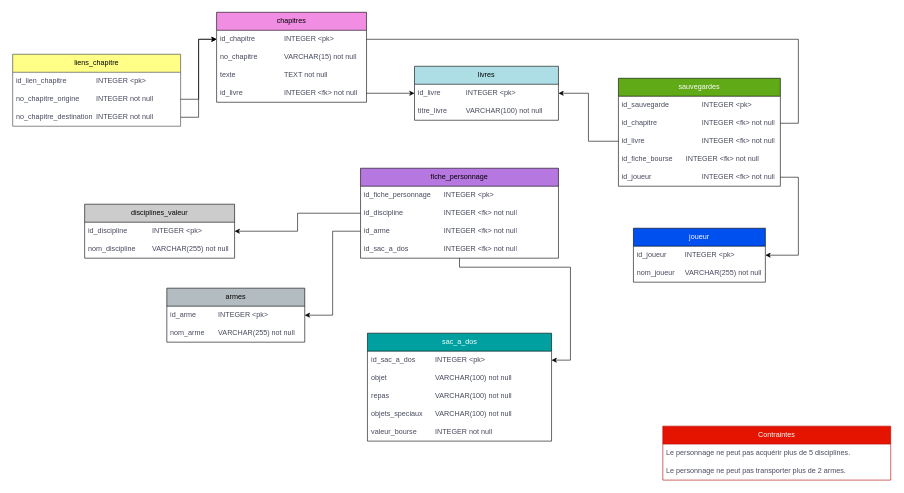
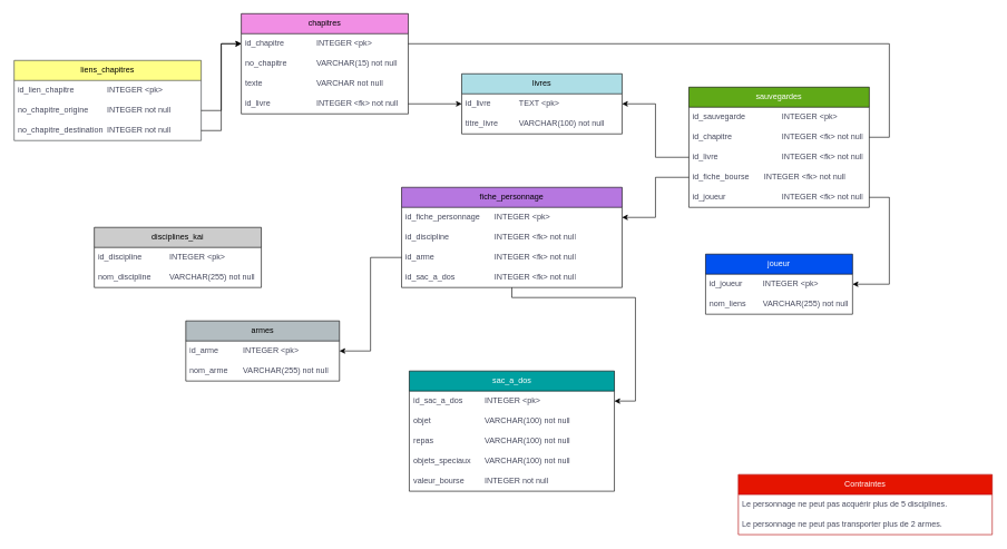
  <mxCell id="0" />
  <mxCell id="1" parent="0" />
  <mxCell id="2" value="chapitres" style="swimlane;fontStyle=0;childLayout=stackLayout;horizontal=1;startSize=30;horizontalStack=0;resizeParent=1;resizeParentMax=0;resizeLast=0;collapsible=1;marginBottom=0;whiteSpace=wrap;html=1;labelBackgroundColor=none;fillColor=#f18ee4;strokeColor=#000000;" parent="1" vertex="1"><mxGeometry x="360" y="20" width="250" height="150" as="geometry" /></mxCell>
  <mxCell id="3" value="id_chapitre&lt;span style=&quot;white-space: pre;&quot;&gt;&#09;&lt;/span&gt;&lt;span style=&quot;white-space: pre;&quot;&gt;&#09;&lt;/span&gt;INTEGER &amp;lt;pk&amp;gt;" style="text;strokeColor=none;fillColor=none;align=left;verticalAlign=middle;spacingLeft=4;spacingRight=4;overflow=hidden;points=[[0,0.5],[1,0.5]];portConstraint=eastwest;rotatable=0;whiteSpace=wrap;html=1;labelBackgroundColor=none;fontColor=#46495D;" parent="2" vertex="1"><mxGeometry y="30" width="250" height="30" as="geometry" /></mxCell>
  <mxCell id="4" value="no_chapitre&lt;span style=&quot;white-space: pre;&quot;&gt;&#09;&lt;/span&gt;&lt;span style=&quot;white-space: pre;&quot;&gt;&#09;&lt;/span&gt;VARCHAR(15) not null" style="text;strokeColor=none;fillColor=none;align=left;verticalAlign=middle;spacingLeft=4;spacingRight=4;overflow=hidden;points=[[0,0.5],[1,0.5]];portConstraint=eastwest;rotatable=0;whiteSpace=wrap;html=1;labelBackgroundColor=none;fontColor=#46495D;" parent="2" vertex="1"><mxGeometry y="60" width="250" height="30" as="geometry" /></mxCell>
- <mxCell id="5" value="texte&lt;span style=&quot;white-space: pre;&quot;&gt;&#09;&lt;/span&gt;&lt;span style=&quot;white-space: pre;&quot;&gt;&#09;&lt;/span&gt;&lt;span style=&quot;white-space: pre;&quot;&gt;&#09;&lt;/span&gt;TEXT not null" style="text;strokeColor=none;fillColor=none;align=left;verticalAlign=middle;spacingLeft=4;spacingRight=4;overflow=hidden;points=[[0,0.5],[1,0.5]];portConstraint=eastwest;rotatable=0;whiteSpace=wrap;html=1;labelBackgroundColor=none;fontColor=#46495D;" parent="2" vertex="1"><mxGeometry y="90" width="250" height="30" as="geometry" /></mxCell>
+ <mxCell id="5" value="texte&lt;span style=&quot;white-space: pre;&quot;&gt;&#09;&lt;/span&gt;&lt;span style=&quot;white-space: pre;&quot;&gt;&#09;&lt;/span&gt;&lt;span style=&quot;white-space: pre;&quot;&gt;&#09;&lt;/span&gt;VARCHAR not null" style="text;strokeColor=none;fillColor=none;align=left;verticalAlign=middle;spacingLeft=4;spacingRight=4;overflow=hidden;points=[[0,0.5],[1,0.5]];portConstraint=eastwest;rotatable=0;whiteSpace=wrap;html=1;labelBackgroundColor=none;fontColor=#46495D;" parent="2" vertex="1"><mxGeometry y="90" width="250" height="30" as="geometry" /></mxCell>
  <mxCell id="6" value="id_livre&lt;span style=&quot;white-space: pre;&quot;&gt;&#09;&lt;/span&gt;&lt;span style=&quot;white-space: pre;&quot;&gt;&#09;&lt;/span&gt;&lt;span style=&quot;white-space: pre;&quot;&gt;&#09;&lt;/span&gt;INTEGER &amp;lt;fk&amp;gt; not null" style="text;strokeColor=none;fillColor=none;align=left;verticalAlign=middle;spacingLeft=4;spacingRight=4;overflow=hidden;points=[[0,0.5],[1,0.5]];portConstraint=eastwest;rotatable=0;whiteSpace=wrap;html=1;labelBackgroundColor=none;fontColor=#46495D;" parent="2" vertex="1"><mxGeometry y="120" width="250" height="30" as="geometry" /></mxCell>
  <mxCell id="7" value="livres" style="swimlane;fontStyle=0;childLayout=stackLayout;horizontal=1;startSize=30;horizontalStack=0;resizeParent=1;resizeParentMax=0;resizeLast=0;collapsible=1;marginBottom=0;whiteSpace=wrap;html=1;swimlaneFillColor=none;labelBackgroundColor=none;fillColor=#ADDEE6;strokeColor=#000000;" parent="1" vertex="1"><mxGeometry y="110" width="240" height="90" as="geometry" x="690" /></mxCell>
- <mxCell id="8" value="id_livre&lt;span style=&quot;white-space: pre;&quot;&gt;&#09;&lt;/span&gt;&lt;span style=&quot;white-space: pre;&quot;&gt;&#09;&lt;/span&gt;INTEGER &amp;lt;pk&amp;gt;" style="text;strokeColor=none;fillColor=none;align=left;verticalAlign=middle;spacingLeft=4;spacingRight=4;overflow=hidden;points=[[0,0.5],[1,0.5]];portConstraint=eastwest;rotatable=0;whiteSpace=wrap;html=1;labelBackgroundColor=none;fontColor=#46495D;" parent="7" vertex="1"><mxGeometry y="30" width="240" height="30" as="geometry" /></mxCell>
+ <mxCell id="8" value="id_livre&lt;span style=&quot;white-space: pre;&quot;&gt;&#09;&lt;/span&gt;&lt;span style=&quot;white-space: pre;&quot;&gt;&#09;&lt;/span&gt;TEXT &amp;lt;pk&amp;gt;" style="text;strokeColor=none;fillColor=none;align=left;verticalAlign=middle;spacingLeft=4;spacingRight=4;overflow=hidden;points=[[0,0.5],[1,0.5]];portConstraint=eastwest;rotatable=0;whiteSpace=wrap;html=1;labelBackgroundColor=none;fontColor=#46495D;" parent="7" vertex="1"><mxGeometry y="30" width="240" height="30" as="geometry" /></mxCell>
  <mxCell id="9" value="titre_livre&lt;span style=&quot;white-space: pre;&quot;&gt;&#09;&lt;/span&gt;&lt;span style=&quot;white-space: pre;&quot;&gt;&#09;&lt;/span&gt;VARCHAR(100) not null" style="text;strokeColor=none;fillColor=none;align=left;verticalAlign=middle;spacingLeft=4;spacingRight=4;overflow=hidden;points=[[0,0.5],[1,0.5]];portConstraint=eastwest;rotatable=0;whiteSpace=wrap;html=1;labelBackgroundColor=none;fontColor=#46495D;" parent="7" vertex="1"><mxGeometry y="60" width="240" height="30" as="geometry" /></mxCell>
- <mxCell id="10" value="liens_chapitre" style="swimlane;fontStyle=0;childLayout=stackLayout;horizontal=1;startSize=30;horizontalStack=0;resizeParent=1;resizeParentMax=0;resizeLast=0;collapsible=1;marginBottom=0;whiteSpace=wrap;html=1;labelBackgroundColor=none;fillColor=#ffff88;strokeColor=#36393d;" parent="1" vertex="1"><mxGeometry x="20" y="90" width="280" height="120" as="geometry" /></mxCell>
+ <mxCell id="10" value="liens_chapitres" style="swimlane;fontStyle=0;childLayout=stackLayout;horizontal=1;startSize=30;horizontalStack=0;resizeParent=1;resizeParentMax=0;resizeLast=0;collapsible=1;marginBottom=0;whiteSpace=wrap;html=1;labelBackgroundColor=none;fillColor=#ffff88;strokeColor=#36393d;" parent="1" vertex="1"><mxGeometry x="20" y="90" width="280" height="120" as="geometry" /></mxCell>
  <mxCell id="11" value="id_lien_chapitre&lt;span style=&quot;white-space: pre;&quot;&gt;&#09;&lt;/span&gt;&lt;span style=&quot;white-space: pre;&quot;&gt;&#09;&lt;/span&gt;INTEGER &amp;lt;pk&amp;gt;" style="text;strokeColor=none;fillColor=none;align=left;verticalAlign=middle;spacingLeft=4;spacingRight=4;overflow=hidden;points=[[0,0.5],[1,0.5]];portConstraint=eastwest;rotatable=0;whiteSpace=wrap;html=1;labelBackgroundColor=none;fontColor=#46495D;" parent="10" vertex="1"><mxGeometry y="30" width="280" height="30" as="geometry" /></mxCell>
  <mxCell id="12" value="no_chapitre_origine&lt;span style=&quot;white-space: pre;&quot;&gt;&#09;&lt;/span&gt;INTEGER not null" style="text;strokeColor=none;fillColor=none;align=left;verticalAlign=middle;spacingLeft=4;spacingRight=4;overflow=hidden;points=[[0,0.5],[1,0.5]];portConstraint=eastwest;rotatable=0;whiteSpace=wrap;html=1;labelBackgroundColor=none;fontColor=#46495D;" parent="10" vertex="1"><mxGeometry y="60" width="280" height="30" as="geometry" /></mxCell>
  <mxCell id="13" value="no_chapitre_destination&lt;span style=&quot;white-space: pre;&quot;&gt;&#09;&lt;/span&gt;INTEGER not null" style="text;strokeColor=none;fillColor=none;align=left;verticalAlign=middle;spacingLeft=4;spacingRight=4;overflow=hidden;points=[[0,0.5],[1,0.5]];portConstraint=eastwest;rotatable=0;whiteSpace=wrap;html=1;labelBackgroundColor=none;fontColor=#46495D;" parent="10" vertex="1"><mxGeometry y="90" width="280" height="30" as="geometry" /></mxCell>
  <mxCell id="14" value="sauvegardes" style="swimlane;fontStyle=0;childLayout=stackLayout;horizontal=1;startSize=30;horizontalStack=0;resizeParent=1;resizeParentMax=0;resizeLast=0;collapsible=1;marginBottom=0;whiteSpace=wrap;html=1;labelBackgroundColor=none;fillColor=#60a917;strokeColor=#000000;fontColor=#ffffff;" parent="1" vertex="1"><mxGeometry x="1030" y="130" width="270" height="180" as="geometry" /></mxCell>
  <mxCell id="15" value="id_sauvegarde&lt;span style=&quot;white-space: pre;&quot;&gt;&#09;&lt;/span&gt;&lt;span style=&quot;white-space: pre;&quot;&gt;&#09;&lt;/span&gt;INTEGER &amp;lt;pk&amp;gt;" style="text;strokeColor=none;fillColor=none;align=left;verticalAlign=middle;spacingLeft=4;spacingRight=4;overflow=hidden;points=[[0,0.5],[1,0.5]];portConstraint=eastwest;rotatable=0;whiteSpace=wrap;html=1;labelBackgroundColor=none;fontColor=#46495D;" parent="14" vertex="1"><mxGeometry y="30" width="270" height="30" as="geometry" /></mxCell>
  <mxCell id="16" value="id_chapitre&lt;span style=&quot;white-space: pre;&quot;&gt;&#09;&lt;/span&gt;&lt;span style=&quot;white-space: pre;&quot;&gt;&#09;&lt;/span&gt;&lt;span style=&quot;white-space: pre;&quot;&gt;&#09;&lt;/span&gt;INTEGER &amp;lt;fk&amp;gt; not null" style="text;strokeColor=none;fillColor=none;align=left;verticalAlign=middle;spacingLeft=4;spacingRight=4;overflow=hidden;points=[[0,0.5],[1,0.5]];portConstraint=eastwest;rotatable=0;whiteSpace=wrap;html=1;labelBackgroundColor=none;fontColor=#46495D;" parent="14" vertex="1"><mxGeometry y="60" width="270" height="30" as="geometry" /></mxCell>
  <mxCell id="17" value="id_livre&lt;span style=&quot;white-space: pre;&quot;&gt;&#09;&lt;/span&gt;&lt;span style=&quot;white-space: pre;&quot;&gt;&#09;&lt;/span&gt;&lt;span style=&quot;white-space: pre;&quot;&gt;&#09;&lt;/span&gt;&lt;span style=&quot;white-space: pre;&quot;&gt;&#09;&lt;/span&gt;INTEGER &amp;lt;fk&amp;gt; not null" style="text;strokeColor=none;fillColor=none;align=left;verticalAlign=middle;spacingLeft=4;spacingRight=4;overflow=hidden;points=[[0,0.5],[1,0.5]];portConstraint=eastwest;rotatable=0;whiteSpace=wrap;html=1;labelBackgroundColor=none;fontColor=#46495D;" parent="14" vertex="1"><mxGeometry y="90" width="270" height="30" as="geometry" /></mxCell>
  <mxCell id="18" value="id_fiche_bourse&lt;span style=&quot;white-space: pre;&quot;&gt;&#09;&lt;/span&gt;INTEGER &amp;lt;fk&amp;gt; not null" style="text;strokeColor=none;fillColor=none;align=left;verticalAlign=middle;spacingLeft=4;spacingRight=4;overflow=hidden;points=[[0,0.5],[1,0.5]];portConstraint=eastwest;rotatable=0;whiteSpace=wrap;html=1;labelBackgroundColor=none;fontColor=#46495D;" parent="14" vertex="1"><mxGeometry y="120" width="270" height="30" as="geometry" /></mxCell>
  <mxCell id="19" value="id_joueur&lt;span style=&quot;white-space: pre;&quot;&gt;&#09;&lt;/span&gt;&lt;span style=&quot;white-space: pre;&quot;&gt;&#09;&lt;/span&gt;&lt;span style=&quot;white-space: pre;&quot;&gt;&#09;&lt;/span&gt;&lt;span style=&quot;white-space: pre;&quot;&gt;&#09;&lt;/span&gt;INTEGER &amp;lt;fk&amp;gt; not null" style="text;strokeColor=none;fillColor=none;align=left;verticalAlign=middle;spacingLeft=4;spacingRight=4;overflow=hidden;points=[[0,0.5],[1,0.5]];portConstraint=eastwest;rotatable=0;whiteSpace=wrap;html=1;labelBackgroundColor=none;fontColor=#46495D;" parent="14" vertex="1"><mxGeometry y="150" width="270" height="30" as="geometry" /></mxCell>
  <mxCell id="20" value="fiche_personnage" style="swimlane;fontStyle=0;childLayout=stackLayout;horizontal=1;startSize=30;horizontalStack=0;resizeParent=1;resizeParentMax=0;resizeLast=0;collapsible=1;marginBottom=0;whiteSpace=wrap;html=1;labelBackgroundColor=none;fillColor=#B677E0;strokeColor=#000000;fillStyle=auto;" parent="1" vertex="1"><mxGeometry x="600" y="280" width="330" height="150" as="geometry" /></mxCell>
  <mxCell id="21" value="id_fiche_personnage&lt;span style=&quot;white-space: pre;&quot;&gt;&#09;&lt;/span&gt;INTEGER &amp;lt;pk&amp;gt;" style="text;strokeColor=none;fillColor=none;align=left;verticalAlign=middle;spacingLeft=4;spacingRight=4;overflow=hidden;points=[[0,0.5],[1,0.5]];portConstraint=eastwest;rotatable=0;whiteSpace=wrap;html=1;labelBackgroundColor=none;fontColor=#46495D;" parent="20" vertex="1"><mxGeometry y="30" width="330" height="30" as="geometry" /></mxCell>
  <mxCell id="22" value="id_discipline&lt;span style=&quot;white-space: pre;&quot;&gt;&#09;&lt;/span&gt;&lt;span style=&quot;white-space: pre;&quot;&gt;&#09;&lt;/span&gt;&lt;span style=&quot;white-space: pre;&quot;&gt;&#09;&lt;/span&gt;INTEGER &amp;lt;fk&amp;gt; not null" style="text;strokeColor=none;fillColor=none;align=left;verticalAlign=middle;spacingLeft=4;spacingRight=4;overflow=hidden;points=[[0,0.5],[1,0.5]];portConstraint=eastwest;rotatable=0;whiteSpace=wrap;html=1;labelBackgroundColor=none;fontColor=#46495D;" parent="20" vertex="1"><mxGeometry y="60" width="330" height="30" as="geometry" /></mxCell>
  <mxCell id="23" value="id_arme&lt;span style=&quot;white-space: pre;&quot;&gt;&#09;&lt;/span&gt;&lt;span style=&quot;white-space: pre;&quot;&gt;&#09;&lt;/span&gt;&lt;span style=&quot;white-space: pre;&quot;&gt;&#09;&lt;/span&gt;&lt;span style=&quot;white-space: pre;&quot;&gt;&#09;&lt;/span&gt;INTEGER &amp;lt;fk&amp;gt; not null" style="text;strokeColor=none;fillColor=none;align=left;verticalAlign=middle;spacingLeft=4;spacingRight=4;overflow=hidden;points=[[0,0.5],[1,0.5]];portConstraint=eastwest;rotatable=0;whiteSpace=wrap;html=1;labelBackgroundColor=none;fontColor=#46495D;" parent="20" vertex="1"><mxGeometry y="90" width="330" height="30" as="geometry" /></mxCell>
  <mxCell id="24" value="id_sac_a_dos&lt;span style=&quot;white-space: pre;&quot;&gt;&#09;&lt;/span&gt;&lt;span style=&quot;white-space: pre;&quot;&gt;&#09;&lt;/span&gt;&lt;span style=&quot;white-space: pre;&quot;&gt;&#09;&lt;/span&gt;INTEGER &amp;lt;fk&amp;gt; not null" style="text;strokeColor=none;fillColor=none;align=left;verticalAlign=middle;spacingLeft=4;spacingRight=4;overflow=hidden;points=[[0,0.5],[1,0.5]];portConstraint=eastwest;rotatable=0;whiteSpace=wrap;html=1;labelBackgroundColor=none;fontColor=#46495D;" parent="20" vertex="1"><mxGeometry y="120" width="330" height="30" as="geometry" /></mxCell>
  <mxCell id="25" value="joueur" style="swimlane;fontStyle=0;childLayout=stackLayout;horizontal=1;startSize=30;horizontalStack=0;resizeParent=1;resizeParentMax=0;resizeLast=0;collapsible=1;marginBottom=0;whiteSpace=wrap;html=1;labelBackgroundColor=none;fillColor=#0050ef;strokeColor=#000000;fontColor=#ffffff;" parent="1" vertex="1"><mxGeometry x="1055" y="380" width="220" height="90" as="geometry" /></mxCell>
  <mxCell id="26" value="id_joueur&lt;span style=&quot;white-space: pre;&quot;&gt;&#09;&lt;/span&gt;&lt;span style=&quot;white-space: pre;&quot;&gt;&#09;&lt;/span&gt;INTEGER &amp;lt;pk&amp;gt;" style="text;strokeColor=none;fillColor=none;align=left;verticalAlign=middle;spacingLeft=4;spacingRight=4;overflow=hidden;points=[[0,0.5],[1,0.5]];portConstraint=eastwest;rotatable=0;whiteSpace=wrap;html=1;labelBackgroundColor=none;fontColor=#46495D;" parent="25" vertex="1"><mxGeometry y="30" width="220" height="30" as="geometry" /></mxCell>
- <mxCell id="27" value="nom_joueur&lt;span style=&quot;white-space: pre;&quot;&gt;&#09;&lt;/span&gt;VARCHAR(255) not null" style="text;strokeColor=none;fillColor=none;align=left;verticalAlign=middle;spacingLeft=4;spacingRight=4;overflow=hidden;points=[[0,0.5],[1,0.5]];portConstraint=eastwest;rotatable=0;whiteSpace=wrap;html=1;labelBackgroundColor=none;fontColor=#46495D;" parent="25" vertex="1"><mxGeometry y="60" width="220" height="30" as="geometry" /></mxCell>
- <mxCell id="28" value="disciplines_valeur" style="swimlane;fontStyle=0;childLayout=stackLayout;horizontal=1;startSize=30;horizontalStack=0;resizeParent=1;resizeParentMax=0;resizeLast=0;collapsible=1;marginBottom=0;whiteSpace=wrap;html=1;labelBackgroundColor=none;strokeColor=#000000;fillColor=#CCCCCC;" parent="1" vertex="1"><mxGeometry x="140" y="340" width="250" height="90" as="geometry" /></mxCell>
+ <mxCell id="27" value="nom_liens&lt;span style=&quot;white-space: pre;&quot;&gt;&#09;&lt;/span&gt;VARCHAR(255) not null" style="text;strokeColor=none;fillColor=none;align=left;verticalAlign=middle;spacingLeft=4;spacingRight=4;overflow=hidden;points=[[0,0.5],[1,0.5]];portConstraint=eastwest;rotatable=0;whiteSpace=wrap;html=1;labelBackgroundColor=none;fontColor=#46495D;" parent="25" vertex="1"><mxGeometry y="60" width="220" height="30" as="geometry" /></mxCell>
+ <mxCell id="28" value="disciplines_kai" style="swimlane;fontStyle=0;childLayout=stackLayout;horizontal=1;startSize=30;horizontalStack=0;resizeParent=1;resizeParentMax=0;resizeLast=0;collapsible=1;marginBottom=0;whiteSpace=wrap;html=1;labelBackgroundColor=none;strokeColor=#000000;fillColor=#CCCCCC;" parent="1" vertex="1"><mxGeometry x="140" y="340" width="250" height="90" as="geometry" /></mxCell>
  <mxCell id="29" value="id_discipline&lt;span style=&quot;white-space: pre;&quot;&gt;&#09;&lt;span style=&quot;white-space: pre;&quot;&gt;&#09;&lt;/span&gt;&lt;/span&gt;INTEGER &amp;lt;pk&amp;gt;" style="text;strokeColor=none;fillColor=none;align=left;verticalAlign=middle;spacingLeft=4;spacingRight=4;overflow=hidden;points=[[0,0.5],[1,0.5]];portConstraint=eastwest;rotatable=0;whiteSpace=wrap;html=1;labelBackgroundColor=none;fontColor=#46495D;" parent="28" vertex="1"><mxGeometry y="30" width="250" height="30" as="geometry" /></mxCell>
  <mxCell id="30" value="nom_discipline&lt;span style=&quot;white-space: pre;&quot;&gt;&#09;&lt;/span&gt;VARCHAR(255) not null" style="text;strokeColor=none;fillColor=none;align=left;verticalAlign=middle;spacingLeft=4;spacingRight=4;overflow=hidden;points=[[0,0.5],[1,0.5]];portConstraint=eastwest;rotatable=0;whiteSpace=wrap;html=1;labelBackgroundColor=none;fontColor=#46495D;" parent="28" vertex="1"><mxGeometry y="60" width="250" height="30" as="geometry" /></mxCell>
  <mxCell id="31" value="armes" style="swimlane;fontStyle=0;childLayout=stackLayout;horizontal=1;startSize=30;horizontalStack=0;resizeParent=1;resizeParentMax=0;resizeLast=0;collapsible=1;marginBottom=0;whiteSpace=wrap;html=1;labelBackgroundColor=none;fillColor=#b3bdc1;strokeColor=#000000;" parent="1" vertex="1"><mxGeometry x="277" y="480" width="230" height="90" as="geometry" /></mxCell>
  <mxCell id="32" value="id_arme&lt;span style=&quot;white-space: pre;&quot;&gt;&#09;&lt;/span&gt;&lt;span style=&quot;white-space: pre;&quot;&gt;&#09;&lt;/span&gt;INTEGER &amp;lt;pk&amp;gt;" style="text;strokeColor=none;fillColor=none;align=left;verticalAlign=middle;spacingLeft=4;spacingRight=4;overflow=hidden;points=[[0,0.5],[1,0.5]];portConstraint=eastwest;rotatable=0;whiteSpace=wrap;html=1;labelBackgroundColor=none;fontColor=#46495D;" parent="31" vertex="1"><mxGeometry y="30" width="230" height="30" as="geometry" /></mxCell>
  <mxCell id="33" value="nom_arme&lt;span style=&quot;white-space: pre;&quot;&gt;&#09;&lt;/span&gt;VARCHAR(255) not null" style="text;strokeColor=none;fillColor=none;align=left;verticalAlign=middle;spacingLeft=4;spacingRight=4;overflow=hidden;points=[[0,0.5],[1,0.5]];portConstraint=eastwest;rotatable=0;whiteSpace=wrap;html=1;labelBackgroundColor=none;fontColor=#46495D;" parent="31" vertex="1"><mxGeometry y="60" width="230" height="30" as="geometry" /></mxCell>
  <mxCell id="34" value="sac_a_dos" style="swimlane;fontStyle=0;childLayout=stackLayout;horizontal=1;startSize=30;horizontalStack=0;resizeParent=1;resizeParentMax=0;resizeLast=0;collapsible=1;marginBottom=0;whiteSpace=wrap;html=1;labelBackgroundColor=none;fillColor=#00A0A0;strokeColor=#000000;fontColor=#ffffff;" parent="1" vertex="1"><mxGeometry x="611.5" y="555" width="307" height="180" as="geometry" /></mxCell>
  <mxCell id="35" value="id_sac_a_dos&lt;span style=&quot;white-space: pre;&quot;&gt;&#09;&lt;/span&gt;&lt;span style=&quot;white-space: pre;&quot;&gt;&#09;&lt;/span&gt;INTEGER &amp;lt;pk&amp;gt;" style="text;strokeColor=none;fillColor=none;align=left;verticalAlign=middle;spacingLeft=4;spacingRight=4;overflow=hidden;points=[[0,0.5],[1,0.5]];portConstraint=eastwest;rotatable=0;whiteSpace=wrap;html=1;labelBackgroundColor=none;fontColor=#46495D;" parent="34" vertex="1"><mxGeometry y="30" width="307" height="30" as="geometry" /></mxCell>
  <mxCell id="36" value="objet&amp;nbsp;&lt;span style=&quot;white-space: pre;&quot;&gt;&#09;&lt;/span&gt;&lt;span style=&quot;white-space: pre;&quot;&gt;&#09;&lt;/span&gt;&lt;span style=&quot;white-space: pre;&quot;&gt;&#09;&lt;/span&gt;VARCHAR(100) not null" style="text;strokeColor=none;fillColor=none;align=left;verticalAlign=middle;spacingLeft=4;spacingRight=4;overflow=hidden;points=[[0,0.5],[1,0.5]];portConstraint=eastwest;rotatable=0;whiteSpace=wrap;html=1;labelBackgroundColor=none;fontColor=#46495D;" parent="34" vertex="1"><mxGeometry y="60" width="307" height="30" as="geometry" /></mxCell>
  <mxCell id="37" value="repas&amp;nbsp;&lt;span style=&quot;white-space: pre;&quot;&gt;&#09;&lt;/span&gt;&lt;span style=&quot;white-space: pre;&quot;&gt;&#09;&lt;/span&gt;&lt;span style=&quot;white-space: pre;&quot;&gt;&#09;&lt;/span&gt;VARCHAR(100) not null" style="text;strokeColor=none;fillColor=none;align=left;verticalAlign=middle;spacingLeft=4;spacingRight=4;overflow=hidden;points=[[0,0.5],[1,0.5]];portConstraint=eastwest;rotatable=0;whiteSpace=wrap;html=1;labelBackgroundColor=none;fontColor=#46495D;" parent="34" vertex="1"><mxGeometry y="90" width="307" height="30" as="geometry" /></mxCell>
  <mxCell id="38" value="objets_speciaux&lt;span style=&quot;white-space: pre;&quot;&gt;&#09;&lt;/span&gt;VARCHAR(100) not null" style="text;strokeColor=none;fillColor=none;align=left;verticalAlign=middle;spacingLeft=4;spacingRight=4;overflow=hidden;points=[[0,0.5],[1,0.5]];portConstraint=eastwest;rotatable=0;whiteSpace=wrap;html=1;labelBackgroundColor=none;fontColor=#46495D;" parent="34" vertex="1"><mxGeometry y="120" width="307" height="30" as="geometry" /></mxCell>
  <mxCell id="39" value="valeur_bourse&lt;span style=&quot;white-space: pre;&quot;&gt;&#09;&lt;/span&gt;&lt;span style=&quot;white-space: pre;&quot;&gt;&#09;&lt;/span&gt;INTEGER not null" style="text;strokeColor=none;fillColor=none;align=left;verticalAlign=middle;spacingLeft=4;spacingRight=4;overflow=hidden;points=[[0,0.5],[1,0.5]];portConstraint=eastwest;rotatable=0;whiteSpace=wrap;html=1;labelBackgroundColor=none;fontColor=#46495D;" parent="34" vertex="1"><mxGeometry y="150" width="307" height="30" as="geometry" /></mxCell>
  <mxCell id="40" value="Contraintes" style="swimlane;fontStyle=0;childLayout=stackLayout;horizontal=1;startSize=30;horizontalStack=0;resizeParent=1;resizeParentMax=0;resizeLast=0;collapsible=1;marginBottom=0;whiteSpace=wrap;html=1;labelBackgroundColor=none;fillColor=#e51400;strokeColor=#B20000;fontColor=#ffffff;" parent="1" vertex="1"><mxGeometry x="1104" y="710" width="380" height="90" as="geometry" /></mxCell>
  <mxCell id="41" value="Le personnage ne peut pas acquérir plus de 5 disciplines.&amp;nbsp;" style="text;strokeColor=none;fillColor=none;align=left;verticalAlign=middle;spacingLeft=4;spacingRight=4;overflow=hidden;points=[[0,0.5],[1,0.5]];portConstraint=eastwest;rotatable=0;whiteSpace=wrap;html=1;labelBackgroundColor=none;fontColor=#46495D;" parent="40" vertex="1"><mxGeometry y="30" width="380" height="30" as="geometry" /></mxCell>
  <mxCell id="42" value="Le personnage ne peut pas transporter plus de 2 armes." style="text;strokeColor=none;fillColor=none;align=left;verticalAlign=middle;spacingLeft=4;spacingRight=4;overflow=hidden;points=[[0,0.5],[1,0.5]];portConstraint=eastwest;rotatable=0;whiteSpace=wrap;html=1;labelBackgroundColor=none;fontColor=#46495D;" parent="40" vertex="1"><mxGeometry y="60" width="380" height="30" as="geometry" /></mxCell>
  <mxCell id="43" style="edgeStyle=orthogonalEdgeStyle;rounded=0;orthogonalLoop=1;jettySize=auto;html=1;labelBackgroundColor=none;strokeColor=#000000;fontColor=default;" parent="1" source="6" target="8" edge="1"><mxGeometry relative="1" as="geometry" /></mxCell>
  <mxCell id="44" style="edgeStyle=orthogonalEdgeStyle;rounded=0;orthogonalLoop=1;jettySize=auto;html=1;strokeColor=#000000;fontColor=#46495D;fillColor=#B2C9AB;" parent="1" source="17" target="8" edge="1"><mxGeometry relative="1" as="geometry" /></mxCell>
  <mxCell id="45" style="edgeStyle=orthogonalEdgeStyle;rounded=0;orthogonalLoop=1;jettySize=auto;html=1;strokeColor=#000000;fontColor=#46495D;fillColor=#B2C9AB;endArrow=none;" parent="1" source="16" target="3" edge="1"><mxGeometry relative="1" as="geometry"><Array as="points"><mxPoint x="1330" y="205" /><mxPoint x="1330" y="65" /></Array></mxGeometry></mxCell>
+ <mxCell id="46" style="edgeStyle=orthogonalEdgeStyle;rounded=0;orthogonalLoop=1;jettySize=auto;html=1;strokeColor=#000000;fontColor=#46495D;fillColor=#B2C9AB;" parent="1" source="18" target="21" edge="1"><mxGeometry relative="1" as="geometry" /></mxCell>
  <mxCell id="47" style="edgeStyle=orthogonalEdgeStyle;rounded=0;orthogonalLoop=1;jettySize=auto;html=1;strokeColor=#000000;fontColor=#46495D;fillColor=#B2C9AB;" parent="1" source="19" target="26" edge="1"><mxGeometry relative="1" as="geometry"><Array as="points"><mxPoint x="1330" y="295" /><mxPoint x="1330" y="425" /></Array></mxGeometry></mxCell>
- <mxCell id="48" style="edgeStyle=orthogonalEdgeStyle;rounded=0;orthogonalLoop=1;jettySize=auto;html=1;strokeColor=#000000;fontColor=#46495D;fillColor=#B2C9AB;" parent="1" source="22" target="29" edge="1"><mxGeometry relative="1" as="geometry" /></mxCell>
  <mxCell id="49" style="edgeStyle=orthogonalEdgeStyle;rounded=0;orthogonalLoop=1;jettySize=auto;html=1;strokeColor=#000000;fontColor=#46495D;fillColor=#B2C9AB;" parent="1" source="23" target="32" edge="1"><mxGeometry relative="1" as="geometry" /></mxCell>
  <mxCell id="50" style="edgeStyle=orthogonalEdgeStyle;rounded=0;orthogonalLoop=1;jettySize=auto;html=1;strokeColor=#000000;fontColor=#46495D;fillColor=#B2C9AB;" parent="1" source="24" target="35" edge="1"><mxGeometry relative="1" as="geometry"><Array as="points"><mxPoint x="950" y="445" /><mxPoint x="950" y="600" /></Array></mxGeometry></mxCell>
  <mxCell id="51" style="edgeStyle=orthogonalEdgeStyle;rounded=0;orthogonalLoop=1;jettySize=auto;html=1;" edge="1" parent="1" source="12" target="3"><mxGeometry relative="1" as="geometry" /></mxCell>
  <mxCell id="52" style="edgeStyle=orthogonalEdgeStyle;rounded=0;orthogonalLoop=1;jettySize=auto;html=1;" edge="1" parent="1" source="13" target="3"><mxGeometry relative="1" as="geometry" /></mxCell>
